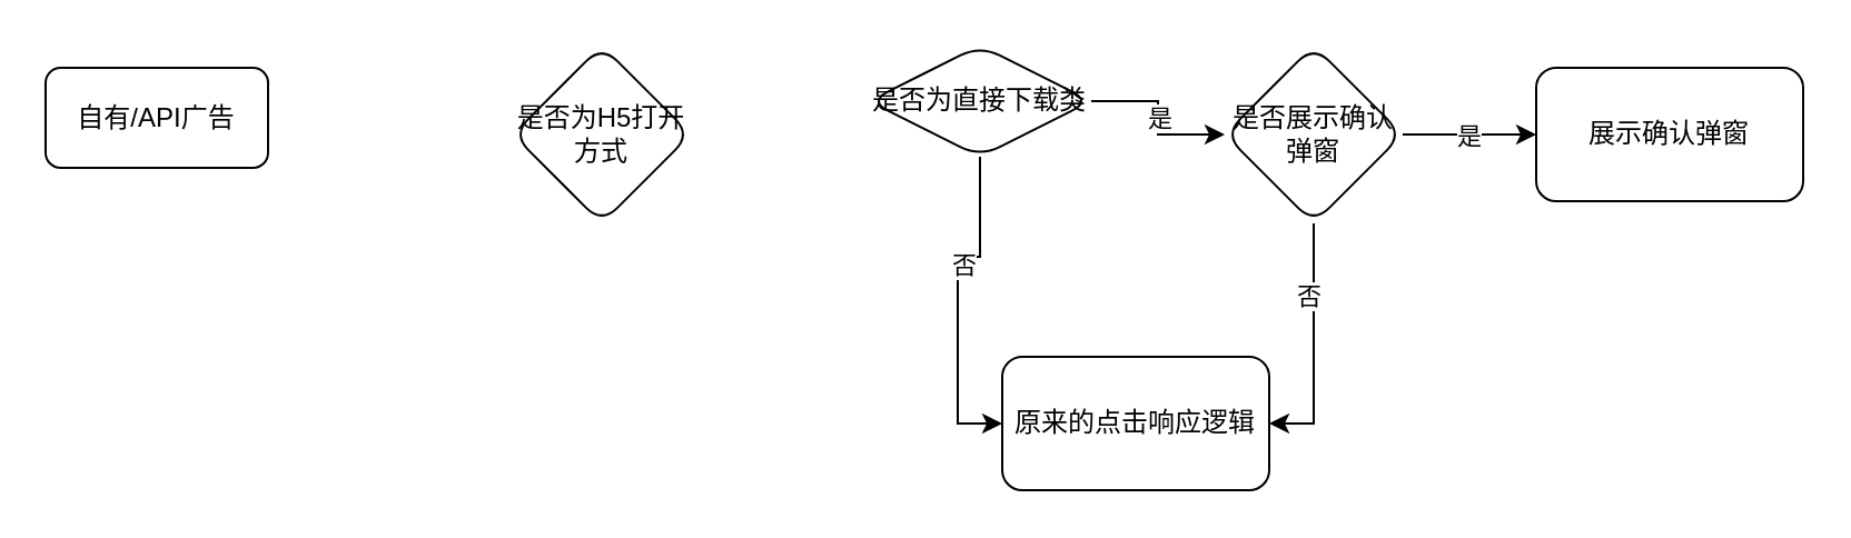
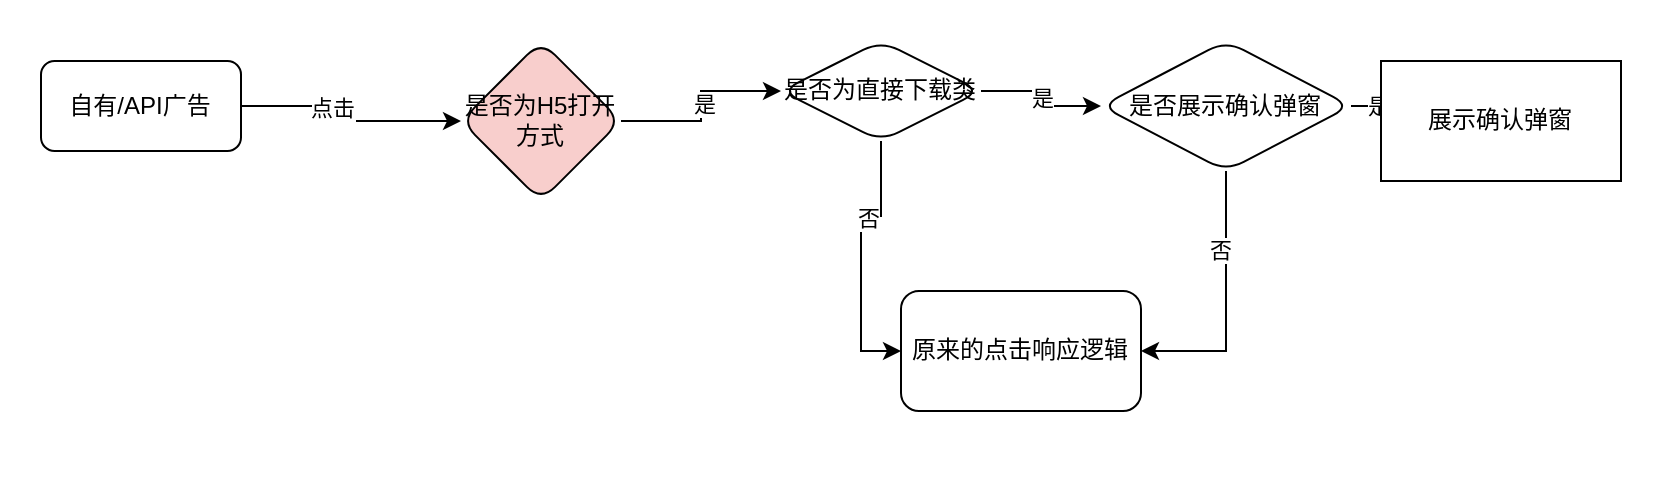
  <mxCell id="0" />
  <mxCell id="1" parent="0" />
+ <mxCell id="2" value="" style="edgeStyle=orthogonalEdgeStyle;rounded=0;orthogonalLoop=1;jettySize=auto;html=1;" edge="1" parent="1" source="4" target="7"><mxGeometry relative="1" as="geometry" /></mxCell>
+ <mxCell id="3" value="点击" style="edgeLabel;html=1;align=center;verticalAlign=middle;resizable=0;points=[];" vertex="1" connectable="0" parent="2"><mxGeometry x="-0.24" y="-1" relative="1" as="geometry"><mxPoint as="offset" /></mxGeometry></mxCell>
  <mxCell id="4" value="自有/API广告" style="rounded=1;whiteSpace=wrap;html=1;" vertex="1" parent="1"><mxGeometry x="20" y="30" width="100" height="45" as="geometry" /></mxCell>
- <mxCell id="7" value="是否为H5打开方式" style="rhombus;whiteSpace=wrap;html=1;rounded=1;" vertex="1" parent="1"><mxGeometry x="230" y="20" width="80" height="80" as="geometry" /></mxCell>
+ <mxCell id="5" value="" style="edgeStyle=orthogonalEdgeStyle;rounded=0;orthogonalLoop=1;jettySize=auto;html=1;" edge="1" parent="1" source="7" target="12"><mxGeometry relative="1" as="geometry" /></mxCell>
+ <mxCell id="6" value="是" style="edgeLabel;html=1;align=center;verticalAlign=middle;resizable=0;points=[];" vertex="1" connectable="0" parent="5"><mxGeometry x="0.05" y="-1" relative="1" as="geometry"><mxPoint y="1" as="offset" /></mxGeometry></mxCell>
+ <mxCell id="7" value="是否为H5打开方式" style="rhombus;whiteSpace=wrap;html=1;rounded=1;fillColor=#f8cecc;" vertex="1" parent="1"><mxGeometry x="230" y="20" width="80" height="80" as="geometry" /></mxCell>
  <mxCell id="8" value="" style="edgeStyle=orthogonalEdgeStyle;rounded=0;orthogonalLoop=1;jettySize=auto;html=1;" edge="1" parent="1" source="12" target="17"><mxGeometry relative="1" as="geometry" /></mxCell>
  <mxCell id="9" value="是" style="edgeLabel;html=1;align=center;verticalAlign=middle;resizable=0;points=[];" vertex="1" connectable="0" parent="8"><mxGeometry x="-0.025" relative="1" as="geometry"><mxPoint as="offset" /></mxGeometry></mxCell>
  <mxCell id="10" style="edgeStyle=orthogonalEdgeStyle;rounded=0;orthogonalLoop=1;jettySize=auto;html=1;entryX=0;entryY=0.5;entryDx=0;entryDy=0;" edge="1" parent="1" source="12" target="18"><mxGeometry relative="1" as="geometry" /></mxCell>
  <mxCell id="11" value="否" style="edgeLabel;html=1;align=center;verticalAlign=middle;resizable=0;points=[];" vertex="1" connectable="0" parent="10"><mxGeometry x="-0.291" y="3" relative="1" as="geometry"><mxPoint as="offset" /></mxGeometry></mxCell>
  <mxCell id="12" value="是否为直接下载类" style="rhombus;whiteSpace=wrap;html=1;rounded=1;" vertex="1" parent="1"><mxGeometry x="390" y="20" width="100" height="50" as="geometry" /></mxCell>
  <mxCell id="13" style="edgeStyle=orthogonalEdgeStyle;rounded=0;orthogonalLoop=1;jettySize=auto;html=1;entryX=1;entryY=0.5;entryDx=0;entryDy=0;" edge="1" parent="1" source="17" target="18"><mxGeometry relative="1" as="geometry" /></mxCell>
  <mxCell id="14" value="否" style="edgeLabel;html=1;align=center;verticalAlign=middle;resizable=0;points=[];" vertex="1" connectable="0" parent="13"><mxGeometry x="-0.418" y="-3" relative="1" as="geometry"><mxPoint as="offset" /></mxGeometry></mxCell>
  <mxCell id="15" value="" style="edgeStyle=orthogonalEdgeStyle;rounded=0;orthogonalLoop=1;jettySize=auto;html=1;" edge="1" parent="1" source="17" target="19"><mxGeometry relative="1" as="geometry" /></mxCell>
  <mxCell id="16" value="是" style="edgeLabel;html=1;align=center;verticalAlign=middle;resizable=0;points=[];" vertex="1" connectable="0" parent="15"><mxGeometry x="-0.033" relative="1" as="geometry"><mxPoint as="offset" /></mxGeometry></mxCell>
- <mxCell id="17" value="是否展示确认弹窗" style="rhombus;whiteSpace=wrap;html=1;rounded=1;" vertex="1" parent="1"><mxGeometry x="550" y="20" width="80" height="80" as="geometry" /></mxCell>
- <mxCell id="18" value="原来的点击响应逻辑" style="rounded=1;whiteSpace=wrap;html=1;" vertex="1" parent="1"><mxGeometry x="450" y="160" width="120" height="60" as="geometry" /></mxCell>
- <mxCell id="19" value="展示确认弹窗" style="whiteSpace=wrap;html=1;rounded=1;" vertex="1" parent="1"><mxGeometry x="690" y="30" width="120" height="60" as="geometry" /></mxCell>
+ <mxCell id="17" value="是否展示确认弹窗" style="rhombus;whiteSpace=wrap;html=1;rounded=1;" vertex="1" parent="1"><mxGeometry x="550" y="20" width="125" height="65" as="geometry" /></mxCell>
+ <mxCell id="18" value="原来的点击响应逻辑" style="rounded=1;whiteSpace=wrap;html=1;" vertex="1" parent="1"><mxGeometry x="450" y="145" width="120" height="60" as="geometry" /></mxCell>
+ <mxCell id="19" value="展示确认弹窗" style="whiteSpace=wrap;html=1;rounded=0;" vertex="1" parent="1"><mxGeometry x="690" y="30" width="120" height="60" as="geometry" /></mxCell>
